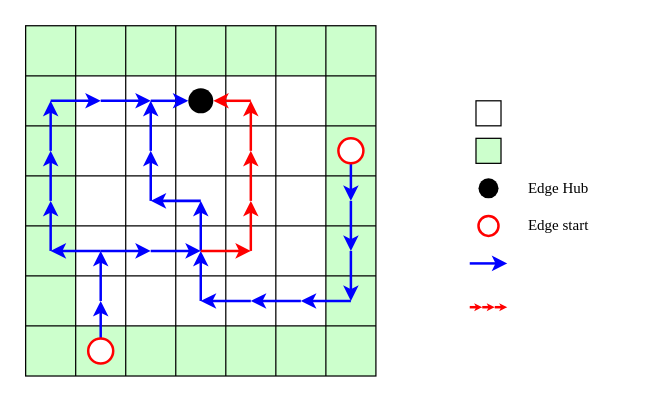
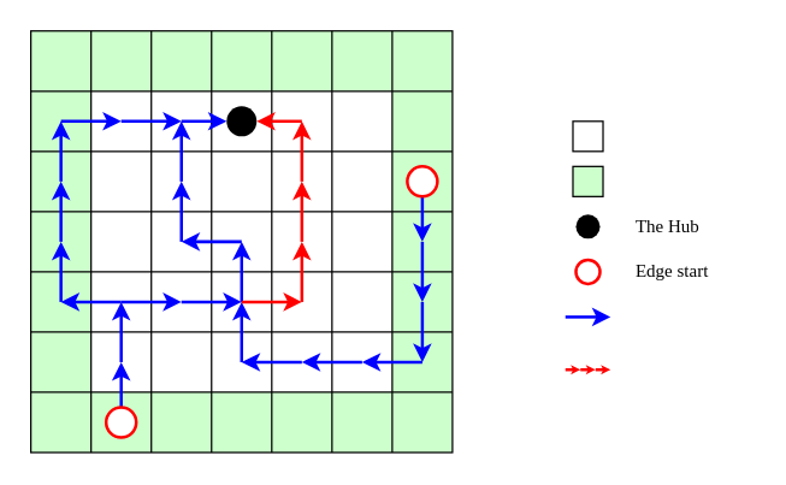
  <mxCell id="0" />
  <mxCell id="1" parent="0" />
  <mxCell id="2" value="" style="whiteSpace=wrap;html=1;aspect=fixed;fillColor=#CCFFCC;" parent="1" vertex="1"><mxGeometry x="20" y="20" width="280" height="280" as="geometry" /></mxCell>
  <mxCell id="3" value="" style="whiteSpace=wrap;html=1;aspect=fixed;strokeColor=none;" parent="1" vertex="1"><mxGeometry x="60" y="60" width="200" height="200" as="geometry" /></mxCell>
  <mxCell id="4" value="" style="endArrow=none;html=1;rounded=0;" parent="1" edge="1"><mxGeometry width="50" height="50" relative="1" as="geometry"><mxPoint x="60" y="300" as="sourcePoint" /><mxPoint x="60" y="20" as="targetPoint" /></mxGeometry></mxCell>
  <mxCell id="5" value="" style="endArrow=none;html=1;rounded=0;" parent="1" edge="1"><mxGeometry width="50" height="50" relative="1" as="geometry"><mxPoint x="100" y="300" as="sourcePoint" /><mxPoint x="100" y="20" as="targetPoint" /></mxGeometry></mxCell>
  <mxCell id="6" value="" style="endArrow=none;html=1;rounded=0;" parent="1" edge="1"><mxGeometry width="50" height="50" relative="1" as="geometry"><mxPoint x="140" y="300" as="sourcePoint" /><mxPoint x="140" y="20" as="targetPoint" /></mxGeometry></mxCell>
  <mxCell id="7" value="" style="endArrow=none;html=1;rounded=0;" parent="1" edge="1"><mxGeometry width="50" height="50" relative="1" as="geometry"><mxPoint x="180" y="300" as="sourcePoint" /><mxPoint x="180" y="20" as="targetPoint" /></mxGeometry></mxCell>
  <mxCell id="8" value="" style="endArrow=none;html=1;rounded=0;" parent="1" edge="1"><mxGeometry width="50" height="50" relative="1" as="geometry"><mxPoint x="220" y="300" as="sourcePoint" /><mxPoint x="220" y="20" as="targetPoint" /></mxGeometry></mxCell>
  <mxCell id="9" value="" style="endArrow=none;html=1;rounded=0;" parent="1" edge="1"><mxGeometry width="50" height="50" relative="1" as="geometry"><mxPoint x="260" y="300" as="sourcePoint" /><mxPoint x="260" y="20" as="targetPoint" /></mxGeometry></mxCell>
  <mxCell id="10" value="" style="endArrow=none;html=1;rounded=0;" parent="1" edge="1"><mxGeometry width="50" height="50" relative="1" as="geometry"><mxPoint x="20" y="60" as="sourcePoint" /><mxPoint x="300" y="60" as="targetPoint" /></mxGeometry></mxCell>
  <mxCell id="11" value="" style="endArrow=none;html=1;rounded=0;" parent="1" edge="1"><mxGeometry width="50" height="50" relative="1" as="geometry"><mxPoint x="20" y="100" as="sourcePoint" /><mxPoint x="300" y="100" as="targetPoint" /></mxGeometry></mxCell>
  <mxCell id="12" value="" style="endArrow=none;html=1;rounded=0;" parent="1" edge="1"><mxGeometry width="50" height="50" relative="1" as="geometry"><mxPoint x="20" y="140" as="sourcePoint" /><mxPoint x="300" y="140" as="targetPoint" /></mxGeometry></mxCell>
  <mxCell id="13" value="" style="endArrow=none;html=1;rounded=0;" parent="1" edge="1"><mxGeometry width="50" height="50" relative="1" as="geometry"><mxPoint x="20" y="180" as="sourcePoint" /><mxPoint x="300" y="180" as="targetPoint" /></mxGeometry></mxCell>
  <mxCell id="14" value="" style="endArrow=none;html=1;rounded=0;" parent="1" edge="1"><mxGeometry width="50" height="50" relative="1" as="geometry"><mxPoint x="20" y="220" as="sourcePoint" /><mxPoint x="300" y="220" as="targetPoint" /></mxGeometry></mxCell>
  <mxCell id="15" value="" style="endArrow=none;html=1;rounded=0;" parent="1" edge="1"><mxGeometry width="50" height="50" relative="1" as="geometry"><mxPoint x="20" y="260" as="sourcePoint" /><mxPoint x="300" y="260" as="targetPoint" /></mxGeometry></mxCell>
  <mxCell id="16" value="" style="ellipse;whiteSpace=wrap;html=1;aspect=fixed;strokeWidth=2;strokeColor=none;fillColor=#000000;" parent="1" vertex="1"><mxGeometry x="150" y="70" width="20" height="20" as="geometry" /></mxCell>
  <mxCell id="17" value="" style="endArrow=classic;html=1;rounded=0;strokeWidth=2;strokeColor=#0000FF;" parent="1" edge="1"><mxGeometry width="50" height="50" relative="1" as="geometry"><mxPoint x="80" y="280" as="sourcePoint" /><mxPoint x="80" y="240" as="targetPoint" /></mxGeometry></mxCell>
  <mxCell id="18" value="" style="endArrow=classic;html=1;rounded=0;strokeWidth=2;strokeColor=#0000FF;" parent="1" edge="1"><mxGeometry width="50" height="50" relative="1" as="geometry"><mxPoint x="80" y="240" as="sourcePoint" /><mxPoint x="80" y="200" as="targetPoint" /></mxGeometry></mxCell>
  <mxCell id="19" value="" style="endArrow=classic;html=1;rounded=0;strokeWidth=2;strokeColor=#0000FF;" parent="1" edge="1"><mxGeometry width="50" height="50" relative="1" as="geometry"><mxPoint x="80" y="200" as="sourcePoint" /><mxPoint x="120" y="200" as="targetPoint" /></mxGeometry></mxCell>
  <mxCell id="20" value="" style="endArrow=classic;html=1;rounded=0;strokeWidth=2;strokeColor=#0000FF;" parent="1" edge="1"><mxGeometry width="50" height="50" relative="1" as="geometry"><mxPoint x="120" y="200" as="sourcePoint" /><mxPoint x="160" y="200" as="targetPoint" /></mxGeometry></mxCell>
  <mxCell id="21" value="" style="endArrow=classic;html=1;rounded=0;strokeWidth=2;strokeColor=#0000FF;" parent="1" edge="1"><mxGeometry width="50" height="50" relative="1" as="geometry"><mxPoint x="160" y="200" as="sourcePoint" /><mxPoint x="160" y="160" as="targetPoint" /></mxGeometry></mxCell>
  <mxCell id="22" value="" style="endArrow=classic;html=1;rounded=0;strokeWidth=2;strokeColor=#0000FF;" parent="1" edge="1"><mxGeometry width="50" height="50" relative="1" as="geometry"><mxPoint x="40" y="200" as="sourcePoint" /><mxPoint x="40" y="160" as="targetPoint" /></mxGeometry></mxCell>
  <mxCell id="23" value="" style="endArrow=classic;html=1;rounded=0;strokeWidth=2;strokeColor=#0000FF;" parent="1" edge="1"><mxGeometry width="50" height="50" relative="1" as="geometry"><mxPoint x="40" y="120" as="sourcePoint" /><mxPoint x="40" y="80" as="targetPoint" /></mxGeometry></mxCell>
  <mxCell id="24" value="" style="endArrow=classic;html=1;rounded=0;strokeWidth=2;strokeColor=#0000FF;" parent="1" edge="1"><mxGeometry width="50" height="50" relative="1" as="geometry"><mxPoint x="280" y="240" as="sourcePoint" /><mxPoint x="240" y="240" as="targetPoint" /></mxGeometry></mxCell>
  <mxCell id="25" value="" style="endArrow=classic;html=1;rounded=0;strokeWidth=2;strokeColor=#0000FF;" parent="1" edge="1"><mxGeometry width="50" height="50" relative="1" as="geometry"><mxPoint x="280" y="120" as="sourcePoint" /><mxPoint x="280" y="160" as="targetPoint" /></mxGeometry></mxCell>
  <mxCell id="26" value="" style="endArrow=classic;html=1;rounded=0;strokeWidth=2;strokeColor=#0000FF;" parent="1" edge="1"><mxGeometry width="50" height="50" relative="1" as="geometry"><mxPoint x="280" y="160" as="sourcePoint" /><mxPoint x="280" y="200" as="targetPoint" /></mxGeometry></mxCell>
  <mxCell id="27" value="" style="endArrow=classic;html=1;rounded=0;strokeWidth=2;strokeColor=#0000FF;" parent="1" edge="1"><mxGeometry width="50" height="50" relative="1" as="geometry"><mxPoint x="280" y="200" as="sourcePoint" /><mxPoint x="280" y="240" as="targetPoint" /></mxGeometry></mxCell>
  <mxCell id="28" value="" style="endArrow=classic;html=1;rounded=0;strokeWidth=2;strokeColor=#0000FF;" parent="1" edge="1"><mxGeometry width="50" height="50" relative="1" as="geometry"><mxPoint x="80" y="200" as="sourcePoint" /><mxPoint x="40" y="200" as="targetPoint" /></mxGeometry></mxCell>
  <mxCell id="29" value="" style="endArrow=classic;html=1;rounded=0;strokeWidth=2;strokeColor=#0000FF;" parent="1" edge="1"><mxGeometry width="50" height="50" relative="1" as="geometry"><mxPoint x="160" y="160" as="sourcePoint" /><mxPoint x="120" y="160" as="targetPoint" /></mxGeometry></mxCell>
  <mxCell id="30" value="" style="endArrow=classic;html=1;rounded=0;strokeWidth=2;strokeColor=#0000FF;" parent="1" edge="1"><mxGeometry width="50" height="50" relative="1" as="geometry"><mxPoint x="120" y="120" as="sourcePoint" /><mxPoint x="120" y="80" as="targetPoint" /></mxGeometry></mxCell>
  <mxCell id="31" value="" style="endArrow=classic;html=1;rounded=0;strokeWidth=2;strokeColor=#0000FF;" parent="1" edge="1"><mxGeometry width="50" height="50" relative="1" as="geometry"><mxPoint x="120" y="80" as="sourcePoint" /><mxPoint x="150" y="80" as="targetPoint" /></mxGeometry></mxCell>
  <mxCell id="32" value="" style="endArrow=classic;html=1;rounded=0;strokeWidth=2;strokeColor=#0000FF;" parent="1" edge="1"><mxGeometry width="50" height="50" relative="1" as="geometry"><mxPoint x="40" y="80" as="sourcePoint" /><mxPoint x="80" y="80" as="targetPoint" /></mxGeometry></mxCell>
  <mxCell id="33" value="" style="endArrow=classic;html=1;rounded=0;strokeWidth=2;strokeColor=#0000FF;" parent="1" edge="1"><mxGeometry width="50" height="50" relative="1" as="geometry"><mxPoint x="80" y="80" as="sourcePoint" /><mxPoint x="120" y="80" as="targetPoint" /></mxGeometry></mxCell>
  <mxCell id="34" value="" style="endArrow=classic;html=1;rounded=0;strokeWidth=2;strokeColor=#0000FF;" parent="1" edge="1"><mxGeometry width="50" height="50" relative="1" as="geometry"><mxPoint x="240" y="240" as="sourcePoint" /><mxPoint x="200" y="240" as="targetPoint" /></mxGeometry></mxCell>
  <mxCell id="35" value="" style="endArrow=classic;html=1;rounded=0;strokeWidth=2;strokeColor=#0000FF;" parent="1" edge="1"><mxGeometry width="50" height="50" relative="1" as="geometry"><mxPoint x="200" y="240" as="sourcePoint" /><mxPoint x="160" y="240" as="targetPoint" /></mxGeometry></mxCell>
  <mxCell id="36" value="" style="endArrow=classic;html=1;rounded=0;strokeWidth=2;strokeColor=#0000FF;" parent="1" edge="1"><mxGeometry width="50" height="50" relative="1" as="geometry"><mxPoint x="160" y="240" as="sourcePoint" /><mxPoint x="160" y="200" as="targetPoint" /></mxGeometry></mxCell>
  <mxCell id="37" value="" style="endArrow=classic;html=1;rounded=0;strokeWidth=2;strokeColor=#FF0000;" parent="1" edge="1"><mxGeometry width="50" height="50" relative="1" as="geometry"><mxPoint x="160" y="200" as="sourcePoint" /><mxPoint x="200" y="200" as="targetPoint" /></mxGeometry></mxCell>
  <mxCell id="38" value="" style="endArrow=classic;html=1;rounded=0;strokeWidth=2;strokeColor=#FF0000;" parent="1" edge="1"><mxGeometry width="50" height="50" relative="1" as="geometry"><mxPoint x="200" y="200" as="sourcePoint" /><mxPoint x="200" y="160" as="targetPoint" /></mxGeometry></mxCell>
  <mxCell id="39" value="" style="endArrow=classic;html=1;rounded=0;strokeWidth=2;strokeColor=#FF0000;" parent="1" edge="1"><mxGeometry width="50" height="50" relative="1" as="geometry"><mxPoint x="200" y="120" as="sourcePoint" /><mxPoint x="200" y="80" as="targetPoint" /></mxGeometry></mxCell>
  <mxCell id="40" value="" style="endArrow=classic;html=1;rounded=0;strokeWidth=2;strokeColor=#FF0000;" parent="1" edge="1"><mxGeometry width="50" height="50" relative="1" as="geometry"><mxPoint x="200" y="80" as="sourcePoint" /><mxPoint x="170" y="80" as="targetPoint" /></mxGeometry></mxCell>
  <mxCell id="41" value="" style="endArrow=classic;html=1;rounded=0;strokeWidth=2;strokeColor=#FF0000;" parent="1" edge="1"><mxGeometry width="50" height="50" relative="1" as="geometry"><mxPoint x="200" y="160" as="sourcePoint" /><mxPoint x="200" y="120" as="targetPoint" /></mxGeometry></mxCell>
  <mxCell id="42" value="" style="endArrow=classic;html=1;rounded=0;strokeWidth=2;strokeColor=#0000FF;" parent="1" edge="1"><mxGeometry width="50" height="50" relative="1" as="geometry"><mxPoint x="120" y="160" as="sourcePoint" /><mxPoint x="120" y="120" as="targetPoint" /></mxGeometry></mxCell>
  <mxCell id="43" value="" style="endArrow=classic;html=1;rounded=0;strokeWidth=2;strokeColor=#0000FF;" parent="1" edge="1"><mxGeometry width="50" height="50" relative="1" as="geometry"><mxPoint x="40" y="160" as="sourcePoint" /><mxPoint x="40" y="120" as="targetPoint" /></mxGeometry></mxCell>
  <mxCell id="44" value="" style="ellipse;whiteSpace=wrap;html=1;aspect=fixed;strokeWidth=2;strokeColor=#FF0000;" parent="1" vertex="1"><mxGeometry x="70" y="270" width="20" height="20" as="geometry" /></mxCell>
  <mxCell id="45" value="" style="ellipse;whiteSpace=wrap;html=1;aspect=fixed;strokeWidth=2;strokeColor=#FF0000;" parent="1" vertex="1"><mxGeometry x="270" y="110" width="20" height="20" as="geometry" /></mxCell>
  <mxCell id="46" value="" style="whiteSpace=wrap;html=1;aspect=fixed;" parent="1" vertex="1"><mxGeometry x="380" y="80" width="20" height="20" as="geometry" /></mxCell>
  <mxCell id="47" value="" style="whiteSpace=wrap;html=1;aspect=fixed;fillColor=#CCFFCC;" parent="1" vertex="1"><mxGeometry x="380" y="110" width="20" height="20" as="geometry" /></mxCell>
  <mxCell id="48" value="" style="ellipse;whiteSpace=wrap;html=1;aspect=fixed;strokeWidth=2;strokeColor=none;fillColor=#000000;" parent="1" vertex="1"><mxGeometry x="382" y="142" width="16" height="16" as="geometry" /></mxCell>
- <mxCell id="49" value="Edge Hub" style="text;html=1;align=left;verticalAlign=middle;whiteSpace=wrap;rounded=0;fontFamily=&quot;Latin Mono Regular 12&quot;;fontSize=12;" parent="1" vertex="1"><mxGeometry x="420" y="140" width="80" height="20" as="geometry" /></mxCell>
+ <mxCell id="49" value="The Hub" style="text;html=1;align=left;verticalAlign=middle;whiteSpace=wrap;rounded=0;fontFamily=&quot;Latin Mono Regular 12&quot;;fontSize=12;" parent="1" vertex="1"><mxGeometry x="420" y="140" width="80" height="20" as="geometry" /></mxCell>
  <mxCell id="50" value="" style="ellipse;whiteSpace=wrap;html=1;aspect=fixed;strokeWidth=2;strokeColor=#FF0000;" parent="1" vertex="1"><mxGeometry x="382" y="172" width="16" height="16" as="geometry" /></mxCell>
  <mxCell id="51" value="Edge start" style="text;html=1;align=left;verticalAlign=middle;whiteSpace=wrap;rounded=0;fontFamily=&quot;Latin Mono Regular 12&quot;;fontSize=12;" parent="1" vertex="1"><mxGeometry x="420" y="170" width="80" height="20" as="geometry" /></mxCell>
  <mxCell id="52" value="" style="endArrow=classic;html=1;rounded=0;strokeWidth=2;strokeColor=#0000FF;" parent="1" edge="1"><mxGeometry width="50" height="50" relative="1" as="geometry"><mxPoint x="375" y="210" as="sourcePoint" /><mxPoint x="405" y="210" as="targetPoint" /></mxGeometry></mxCell>
  <mxCell id="53" value="" style="endArrow=classic;html=1;rounded=0;strokeWidth=2;strokeColor=#FF0000;endSize=0;startSize=6;" parent="1" edge="1"><mxGeometry width="50" height="50" relative="1" as="geometry"><mxPoint x="375" y="245" as="sourcePoint" /><mxPoint x="385" y="245" as="targetPoint" /></mxGeometry></mxCell>
  <mxCell id="54" value="" style="endArrow=classic;html=1;rounded=0;strokeWidth=2;strokeColor=#FF0000;endSize=0;startSize=6;" parent="1" edge="1"><mxGeometry width="50" height="50" relative="1" as="geometry"><mxPoint x="385" y="245" as="sourcePoint" /><mxPoint x="395" y="245" as="targetPoint" /></mxGeometry></mxCell>
  <mxCell id="55" value="" style="endArrow=classic;html=1;rounded=0;strokeWidth=2;strokeColor=#FF0000;endSize=0;startSize=6;" parent="1" edge="1"><mxGeometry width="50" height="50" relative="1" as="geometry"><mxPoint x="395" y="245" as="sourcePoint" /><mxPoint x="405" y="245" as="targetPoint" /></mxGeometry></mxCell>
